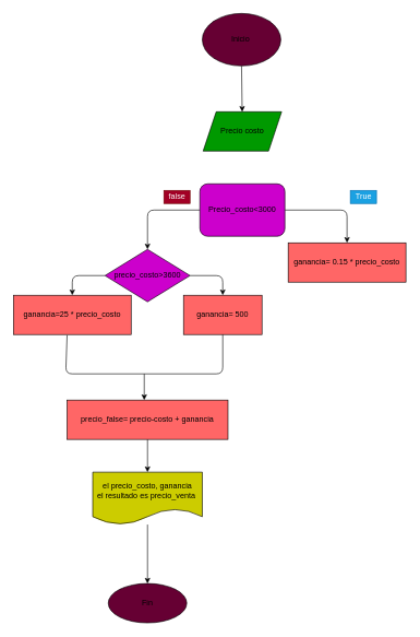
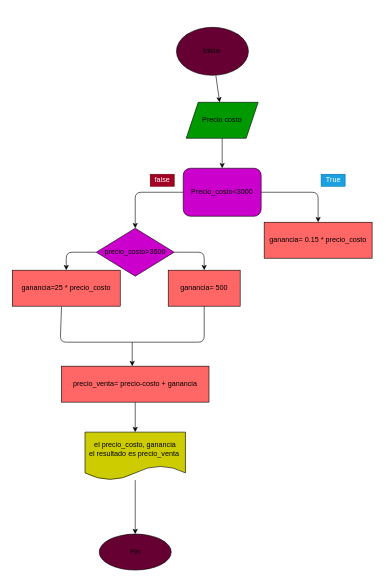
  <mxCell id="0" />
  <mxCell id="1" parent="0" />
  <mxCell id="2" value="" style="edgeStyle=none;html=1;" edge="1" parent="1" source="3" target="5"><mxGeometry relative="1" as="geometry" /></mxCell>
- <mxCell id="3" value="Inicio&amp;nbsp;" style="ellipse;whiteSpace=wrap;html=1;fillColor=#660033;" vertex="1" parent="1"><mxGeometry x="308.75" y="20" width="120" height="80" as="geometry" /></mxCell>
+ <mxCell id="3" value="Inicio&amp;nbsp;" style="ellipse;whiteSpace=wrap;html=1;fillColor=#660033;" vertex="1" parent="1"><mxGeometry x="293.75" y="45" width="120" height="80" as="geometry" /></mxCell>
+ <mxCell id="4" style="edgeStyle=none;html=1;exitX=0.5;exitY=1;exitDx=0;exitDy=0;" edge="1" parent="1" source="5" target="8"><mxGeometry relative="1" as="geometry" /></mxCell>
  <mxCell id="5" value="Precio costo" style="shape=parallelogram;perimeter=parallelogramPerimeter;whiteSpace=wrap;html=1;fixedSize=1;fillColor=#009900;" vertex="1" parent="1"><mxGeometry x="310" y="170" width="120" height="60" as="geometry" /></mxCell>
  <mxCell id="6" style="edgeStyle=none;html=1;exitX=1;exitY=0.5;exitDx=0;exitDy=0;entryX=0.5;entryY=0;entryDx=0;entryDy=0;" edge="1" parent="1" source="8" target="14"><mxGeometry relative="1" as="geometry"><mxPoint x="380" y="410" as="targetPoint" /><Array as="points"><mxPoint x="530" y="320" /></Array></mxGeometry></mxCell>
  <mxCell id="7" style="edgeStyle=none;html=1;exitX=0;exitY=0.5;exitDx=0;exitDy=0;entryX=0.5;entryY=0;entryDx=0;entryDy=0;" edge="1" parent="1" source="8" target="13"><mxGeometry relative="1" as="geometry"><mxPoint x="-20" y="410" as="targetPoint" /><Array as="points"><mxPoint x="225" y="320" /></Array></mxGeometry></mxCell>
  <mxCell id="8" value="Precio_costo&amp;lt;3000" style="whiteSpace=wrap;html=1;fillColor=#CC00CC;rounded=1;" vertex="1" parent="1"><mxGeometry x="305" y="280" width="130" height="80" as="geometry" /></mxCell>
  <mxCell id="9" value="false" style="text;html=1;align=center;verticalAlign=middle;resizable=0;points=[];autosize=1;strokeColor=#6F0000;fillColor=#a20025;fontColor=#ffffff;" vertex="1" parent="1"><mxGeometry x="250" y="290" width="40" height="20" as="geometry" /></mxCell>
  <mxCell id="10" value="True" style="text;html=1;align=center;verticalAlign=middle;resizable=0;points=[];autosize=1;strokeColor=#006EAF;fillColor=#1ba1e2;fontColor=#ffffff;" vertex="1" parent="1"><mxGeometry x="535" y="290" width="40" height="20" as="geometry" /></mxCell>
  <mxCell id="11" style="edgeStyle=none;html=1;exitX=1;exitY=0.5;exitDx=0;exitDy=0;" edge="1" parent="1" source="13"><mxGeometry relative="1" as="geometry"><mxPoint x="340" y="450" as="targetPoint" /><Array as="points"><mxPoint x="340" y="420" /></Array></mxGeometry></mxCell>
  <mxCell id="12" style="edgeStyle=none;html=1;exitX=0;exitY=0.5;exitDx=0;exitDy=0;" edge="1" parent="1" source="13"><mxGeometry relative="1" as="geometry"><mxPoint x="110" y="450" as="targetPoint" /><Array as="points"><mxPoint x="110" y="420" /></Array></mxGeometry></mxCell>
  <mxCell id="13" value="precio_costo&amp;gt;3600" style="rhombus;whiteSpace=wrap;html=1;fillColor=#CC00CC;" vertex="1" parent="1"><mxGeometry x="160" y="380" width="130" height="80" as="geometry" /></mxCell>
  <mxCell id="14" value="ganancia= 0.15 * precio_costo" style="rounded=0;whiteSpace=wrap;html=1;fillColor=#FF6666;" vertex="1" parent="1"><mxGeometry x="440" y="370" width="180" height="60" as="geometry" /></mxCell>
  <mxCell id="15" value="ganancia= 500" style="rounded=0;whiteSpace=wrap;html=1;fillColor=#FF6666;" vertex="1" parent="1"><mxGeometry x="280" y="450" width="120" height="60" as="geometry" /></mxCell>
  <mxCell id="16" value="ganancia=25 * precio_costo" style="rounded=0;whiteSpace=wrap;html=1;fillColor=#FF6666;" vertex="1" parent="1"><mxGeometry x="20" y="450" width="180" height="60" as="geometry" /></mxCell>
  <mxCell id="17" value="" style="endArrow=none;html=1;entryX=0.456;entryY=1.017;entryDx=0;entryDy=0;entryPerimeter=0;exitX=0.5;exitY=1;exitDx=0;exitDy=0;" edge="1" parent="1" source="15" target="16"><mxGeometry width="50" height="50" relative="1" as="geometry"><mxPoint x="80" y="570" as="sourcePoint" /><mxPoint x="130" y="520" as="targetPoint" /><Array as="points"><mxPoint x="340" y="570" /><mxPoint x="100" y="570" /></Array></mxGeometry></mxCell>
  <mxCell id="18" value="" style="endArrow=classic;html=1;" edge="1" parent="1"><mxGeometry width="50" height="50" relative="1" as="geometry"><mxPoint x="220" y="570" as="sourcePoint" /><mxPoint x="220" y="610" as="targetPoint" /></mxGeometry></mxCell>
  <mxCell id="19" value="" style="edgeStyle=none;html=1;" edge="1" parent="1" source="20" target="22"><mxGeometry relative="1" as="geometry" /></mxCell>
- <mxCell id="20" value="precio_false= precio-costo + ganancia" style="rounded=0;whiteSpace=wrap;html=1;fillColor=#FF6666;" vertex="1" parent="1"><mxGeometry x="102" y="610" width="246" height="60" as="geometry" /></mxCell>
+ <mxCell id="20" value="precio_venta= precio-costo + ganancia" style="rounded=0;whiteSpace=wrap;html=1;fillColor=#FF6666;" vertex="1" parent="1"><mxGeometry x="102" y="610" width="246" height="60" as="geometry" /></mxCell>
  <mxCell id="21" value="" style="edgeStyle=none;html=1;" edge="1" parent="1" source="22" target="23"><mxGeometry relative="1" as="geometry" /></mxCell>
  <mxCell id="22" value="el precio_costo, ganancia&lt;br&gt;el resultado es precio_venta&amp;nbsp;" style="shape=document;whiteSpace=wrap;html=1;boundedLbl=1;rounded=0;fillColor=#CCCC00;" vertex="1" parent="1"><mxGeometry x="141.25" y="720" width="167.5" height="80" as="geometry" /></mxCell>
  <mxCell id="23" value="Fin" style="ellipse;whiteSpace=wrap;html=1;rounded=0;fillColor=#660033;" vertex="1" parent="1"><mxGeometry x="165" y="890" width="120" height="60" as="geometry" /></mxCell>
